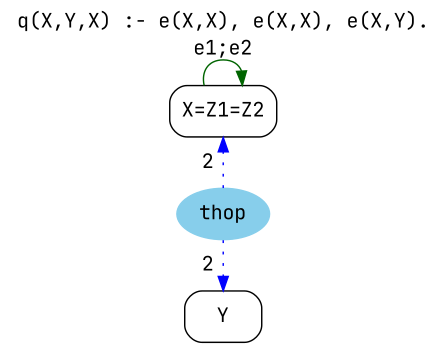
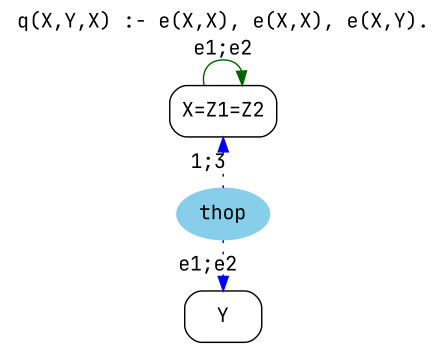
  digraph {
    fontname="JetBrains Mono"
    label="q(X,Y,X) :- e(X,X), e(X,X), e(X,Y)."
    labelloc=t
    rankdir=LR
    node [fontname="JetBrains Mono" shape=box style=rounded]
    edge [color=blue fontname="JetBrains Mono" constraint=false style=dotted]
    n1 [height=0.5 label="X=Z1=Z2" width=1.0417]
    Y [height=0.5 width=0.75]
    thop [color=skyblue fillcolor=skyblue height=0.5 shape=oval style="filled,rounded" width=0.79437]
    n1 -> n1 [color=darkgreen label="e1;e2" constraint="" style=""]
-   thop -> n1 [label=2]
-   thop -> Y [label=2]
+   thop -> n1 [label="1;3"]
+   thop -> Y [label="e1;e2"]
  }
